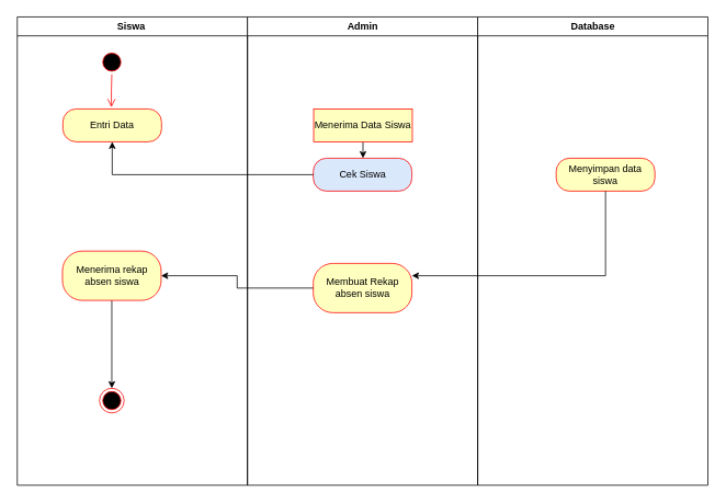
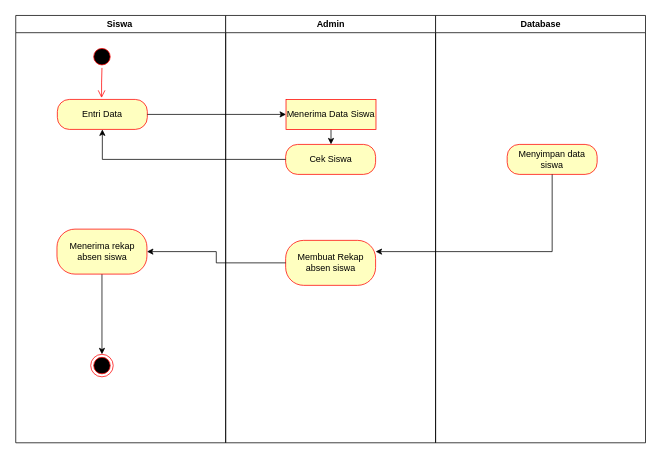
  <mxCell id="0" />
  <mxCell id="1" parent="0" />
  <mxCell id="2" value="Siswa " style="swimlane;whiteSpace=wrap" parent="1" vertex="1"><mxGeometry x="20.5" y="20" width="280" height="570" as="geometry" /></mxCell>
  <mxCell id="3" value="" style="ellipse;shape=startState;fillColor=#000000;strokeColor=#ff0000;" parent="2" vertex="1"><mxGeometry x="100" y="40" width="30" height="30" as="geometry" /></mxCell>
  <mxCell id="4" value="" style="edgeStyle=elbowEdgeStyle;elbow=horizontal;verticalAlign=bottom;endArrow=open;endSize=8;strokeColor=#FF0000;endFill=1;rounded=0" parent="2" source="3" edge="1"><mxGeometry x="100" y="40" as="geometry"><mxPoint x="114.5" y="110.0" as="targetPoint" /></mxGeometry></mxCell>
  <mxCell id="5" value="Entri Data" style="rounded=1;whiteSpace=wrap;html=1;arcSize=40;fontColor=#000000;fillColor=#ffffc0;strokeColor=#ff0000;" vertex="1" parent="2"><mxGeometry x="55.5" y="112" width="120" height="40" as="geometry" /></mxCell>
  <mxCell id="6" style="edgeStyle=orthogonalEdgeStyle;rounded=0;orthogonalLoop=1;jettySize=auto;html=1;exitX=0.5;exitY=1;exitDx=0;exitDy=0;entryX=0.5;entryY=0;entryDx=0;entryDy=0;" edge="1" parent="2" source="7" target="8"><mxGeometry relative="1" as="geometry" /></mxCell>
  <mxCell id="7" value="Menerima rekap absen siswa" style="whiteSpace=wrap;html=1;rounded=1;fontColor=#000000;strokeColor=#ff0000;fillColor=#ffffc0;arcSize=40;" vertex="1" parent="2"><mxGeometry x="55" y="285" width="120" height="60" as="geometry" /></mxCell>
  <mxCell id="8" value="" style="ellipse;shape=endState;fillColor=#000000;strokeColor=#ff0000" parent="2" vertex="1"><mxGeometry x="100" y="452" width="30" height="30" as="geometry" /></mxCell>
  <mxCell id="9" value="Admin" style="swimlane;whiteSpace=wrap" parent="1" vertex="1"><mxGeometry x="300.5" y="20" width="280" height="570" as="geometry" /></mxCell>
  <mxCell id="10" value="" style="edgeStyle=orthogonalEdgeStyle;rounded=0;orthogonalLoop=1;jettySize=auto;html=1;" edge="1" parent="9" source="11" target="12"><mxGeometry relative="1" as="geometry" /></mxCell>
  <mxCell id="11" value="Menerima Data Siswa" style="whiteSpace=wrap;html=1;arcSize=40;fontColor=#000000;fillColor=#ffffc0;strokeColor=#ff0000;rounded=0;" vertex="1" parent="9"><mxGeometry x="80.5" y="112" width="120" height="40" as="geometry" /></mxCell>
- <mxCell id="12" value="Cek Siswa" style="rounded=1;whiteSpace=wrap;html=1;arcSize=40;fontColor=#000000;fillColor=#dae8fc;strokeColor=#ff0000;" vertex="1" parent="9"><mxGeometry x="80" y="172" width="120" height="40" as="geometry" /></mxCell>
+ <mxCell id="12" value="Cek Siswa" style="rounded=1;whiteSpace=wrap;html=1;arcSize=40;fontColor=#000000;fillColor=#ffffc0;strokeColor=#ff0000;" vertex="1" parent="9"><mxGeometry x="80" y="172" width="120" height="40" as="geometry" /></mxCell>
  <mxCell id="13" value="Membuat Rekap absen siswa" style="rounded=1;whiteSpace=wrap;html=1;fontColor=#000000;strokeColor=#ff0000;fillColor=#ffffc0;arcSize=40;" vertex="1" parent="9"><mxGeometry x="80" y="300" width="120" height="60" as="geometry" /></mxCell>
  <mxCell id="14" value="Database" style="swimlane;whiteSpace=wrap" parent="1" vertex="1"><mxGeometry x="580.5" y="20" width="280" height="570" as="geometry" /></mxCell>
  <mxCell id="15" value="Menyimpan data siswa" style="rounded=1;whiteSpace=wrap;html=1;arcSize=40;fontColor=#000000;fillColor=#ffffc0;strokeColor=#ff0000;" vertex="1" parent="14"><mxGeometry x="95.5" y="172" width="120" height="40" as="geometry" /></mxCell>
+ <mxCell id="16" value="" style="edgeStyle=orthogonalEdgeStyle;rounded=0;orthogonalLoop=1;jettySize=auto;html=1;" edge="1" parent="1" source="5" target="11"><mxGeometry relative="1" as="geometry" /></mxCell>
  <mxCell id="17" value="" style="edgeStyle=orthogonalEdgeStyle;rounded=0;orthogonalLoop=1;jettySize=auto;html=1;" edge="1" parent="1" source="12" target="5"><mxGeometry relative="1" as="geometry" /></mxCell>
  <mxCell id="18" value="" style="edgeStyle=orthogonalEdgeStyle;rounded=0;orthogonalLoop=1;jettySize=auto;html=1;" edge="1" parent="1" source="15" target="13"><mxGeometry relative="1" as="geometry"><Array as="points"><mxPoint x="736" y="335" /></Array></mxGeometry></mxCell>
  <mxCell id="19" value="" style="edgeStyle=orthogonalEdgeStyle;rounded=0;orthogonalLoop=1;jettySize=auto;html=1;" edge="1" parent="1" source="13" target="7"><mxGeometry relative="1" as="geometry" /></mxCell>
